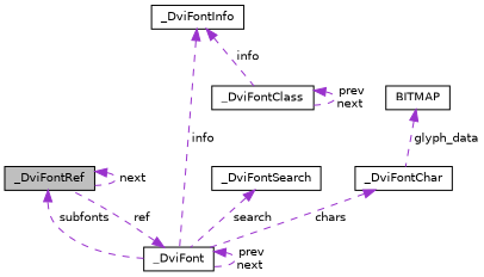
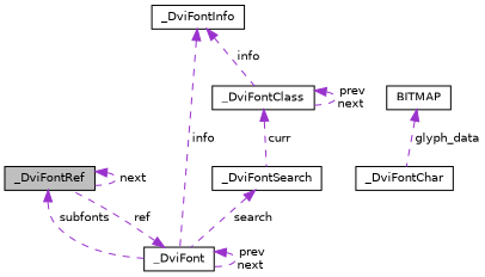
  digraph {
    node [color=black fillcolor=white fontname=Helvetica fontsize=10 shape=record style=filled]
    edge [color=darkorchid3 dir=back fontname=Helvetica fontsize=10 labelfontname=Helvetica labelfontsize=10 style=dashed]
    n1 [fillcolor=grey75 fontcolor=black height=0.2 label=_DviFontRef width=0.4]
    n2 [height=0.2 label=_DviFont width=0.4]
    n3 [height=0.2 label=_DviFontSearch width=0.4]
    n4 [height=0.2 label=_DviFontInfo width=0.4]
    n5 [height=0.2 label=_DviFontClass width=0.4]
    n6 [height=0.2 label=_DviFontChar width=0.4]
    n7 [height=0.2 label=BITMAP width=0.4]
    n1 -> n1 [label=" next"]
    n1 -> n2 [label=" subfonts"]
    n2 -> n1 [label=" ref"]
    n2 -> n2 [label=" prev\nnext"]
    n3 -> n2 [label=" search"]
    n4 -> n2 [label=" info"]
    n4 -> n5 [label=" info"]
+   n5 -> n3 [label=" curr"]
    n5 -> n5 [label=" prev\nnext"]
-   n6 -> n2 [label=" chars"]
    n7 -> n6 [label=" glyph_data"]
  }
